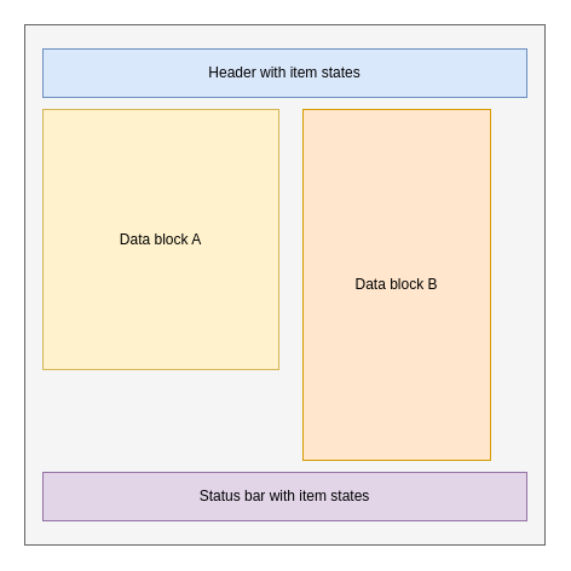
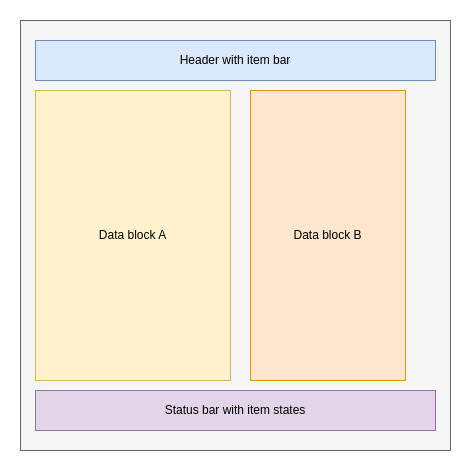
  <mxCell id="0" />
  <mxCell id="1" parent="0" />
  <mxCell id="2" value="" style="whiteSpace=wrap;html=1;aspect=fixed;fillColor=#f5f5f5;fontColor=#333333;strokeColor=#666666;" vertex="1" parent="1"><mxGeometry x="20" y="20" width="430" height="430" as="geometry" /></mxCell>
- <mxCell id="3" value="Header with item states" style="rounded=0;whiteSpace=wrap;html=1;fillColor=#dae8fc;strokeColor=#6c8ebf;" vertex="1" parent="1"><mxGeometry x="35" y="40" width="400" height="40" as="geometry" /></mxCell>
+ <mxCell id="3" value="Header with item bar" style="rounded=0;whiteSpace=wrap;html=1;fillColor=#dae8fc;strokeColor=#6c8ebf;" vertex="1" parent="1"><mxGeometry x="35" y="40" width="400" height="40" as="geometry" /></mxCell>
  <mxCell id="4" value="Status bar with item states" style="rounded=0;whiteSpace=wrap;html=1;fillColor=#e1d5e7;strokeColor=#9673a6;" vertex="1" parent="1"><mxGeometry x="35" y="390" width="400" height="40" as="geometry" /></mxCell>
- <mxCell id="5" value="Data block A" style="rounded=0;whiteSpace=wrap;html=1;fillColor=#fff2cc;strokeColor=#d6b656;" vertex="1" parent="1"><mxGeometry x="35" y="90" width="195" height="215" as="geometry" /></mxCell>
+ <mxCell id="5" value="Data block A" style="rounded=0;whiteSpace=wrap;html=1;fillColor=#fff2cc;strokeColor=#d6b656;" vertex="1" parent="1"><mxGeometry x="35" y="90" width="195" height="290" as="geometry" /></mxCell>
  <mxCell id="6" value="Data block B" style="rounded=0;whiteSpace=wrap;html=1;fillColor=#ffe6cc;strokeColor=#d79b00;" vertex="1" parent="1"><mxGeometry x="250" y="90" width="155" height="290" as="geometry" /></mxCell>
